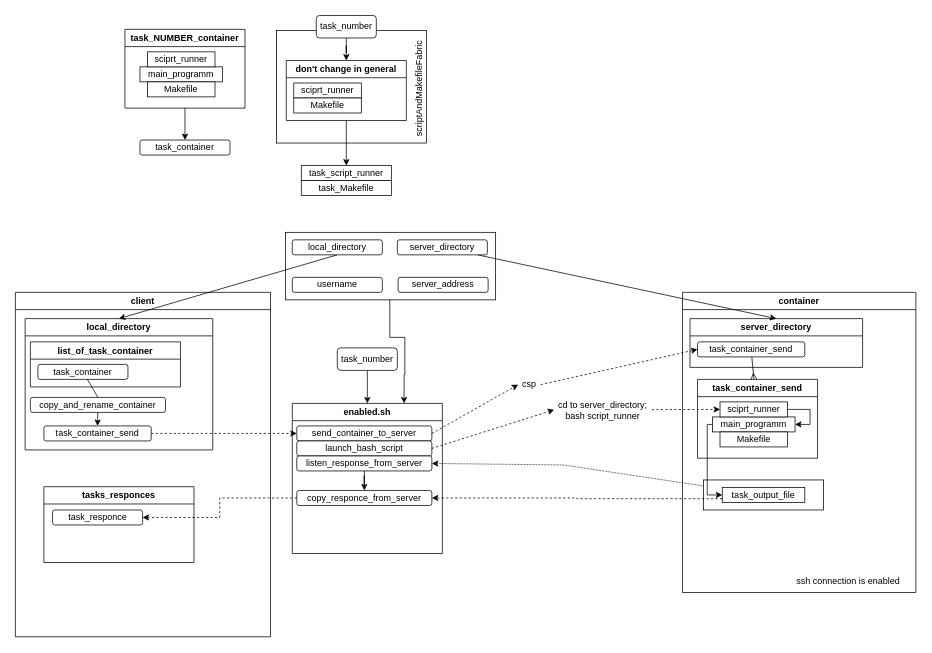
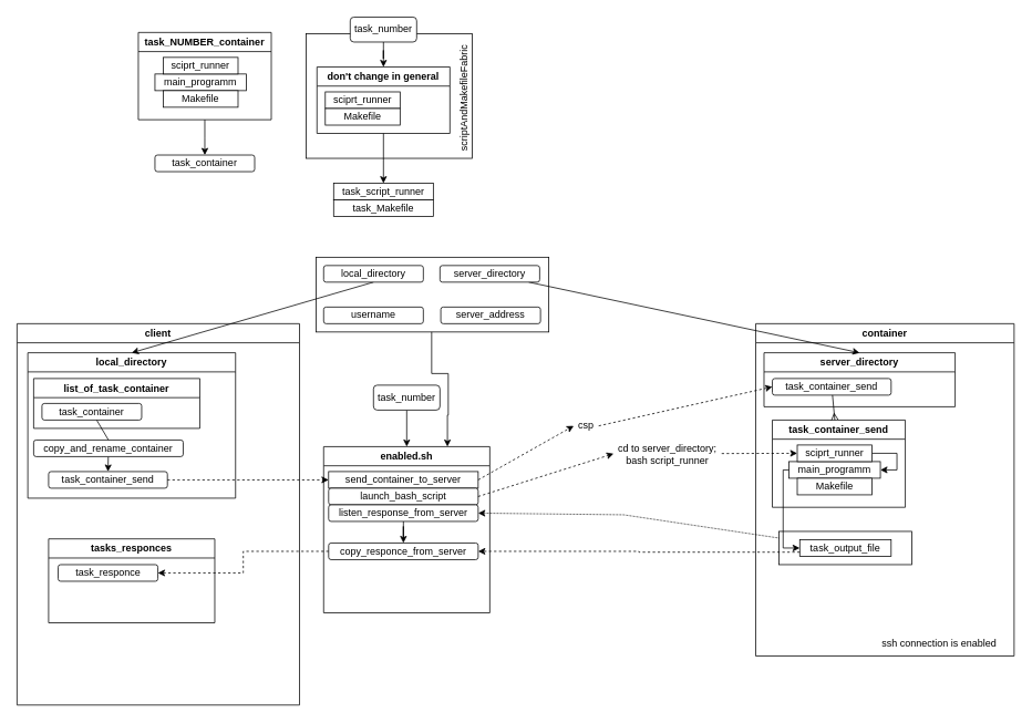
  <mxCell id="0" />
  <mxCell id="1" parent="0" />
  <mxCell id="2" value="" style="rounded=0;whiteSpace=wrap;html=1;" vertex="1" parent="1"><mxGeometry x="380" y="309" width="280" height="90" as="geometry" /></mxCell>
  <mxCell id="3" value="" style="whiteSpace=wrap;html=1;" vertex="1" parent="1"><mxGeometry x="368" y="40" width="200" height="150" as="geometry" /></mxCell>
  <mxCell id="4" style="edgeStyle=orthogonalEdgeStyle;rounded=0;orthogonalLoop=1;jettySize=auto;html=1;entryX=0.5;entryY=0;entryDx=0;entryDy=0;" edge="1" parent="1" source="5" target="14"><mxGeometry relative="1" as="geometry" /></mxCell>
  <mxCell id="5" value="task_number" style="rounded=1;whiteSpace=wrap;html=1;" vertex="1" parent="1"><mxGeometry x="421" y="20" width="80" height="30" as="geometry" /></mxCell>
  <mxCell id="6" style="edgeStyle=orthogonalEdgeStyle;rounded=0;orthogonalLoop=1;jettySize=auto;html=1;" edge="1" parent="1" source="7"><mxGeometry relative="1" as="geometry"><mxPoint x="246" y="186" as="targetPoint" /></mxGeometry></mxCell>
  <mxCell id="7" value="task_NUMBER_container" style="swimlane;whiteSpace=wrap;html=1;" vertex="1" parent="1"><mxGeometry x="166" y="38.5" width="160" height="105" as="geometry" /></mxCell>
  <mxCell id="8" value="main_programm" style="rounded=0;whiteSpace=wrap;html=1;" vertex="1" parent="7"><mxGeometry x="20" y="50" width="110" height="20" as="geometry" /></mxCell>
  <mxCell id="9" value="Makefile" style="rounded=0;whiteSpace=wrap;html=1;" vertex="1" parent="7"><mxGeometry x="30" y="70" width="90" height="20" as="geometry" /></mxCell>
  <mxCell id="10" value="sciprt_runner" style="rounded=0;whiteSpace=wrap;html=1;" vertex="1" parent="7"><mxGeometry x="30" y="30" width="90" height="20" as="geometry" /></mxCell>
  <mxCell id="11" value="sciprt_runner" style="rounded=0;whiteSpace=wrap;html=1;" vertex="1" parent="1"><mxGeometry x="391" y="110" width="90" height="20" as="geometry" /></mxCell>
  <mxCell id="12" value="Makefile" style="rounded=0;whiteSpace=wrap;html=1;" vertex="1" parent="1"><mxGeometry x="391" y="130" width="90" height="20" as="geometry" /></mxCell>
  <mxCell id="13" style="edgeStyle=orthogonalEdgeStyle;rounded=0;orthogonalLoop=1;jettySize=auto;html=1;exitX=0.5;exitY=1;exitDx=0;exitDy=0;" edge="1" parent="1" source="14" target="39"><mxGeometry relative="1" as="geometry" /></mxCell>
  <mxCell id="14" value="don't change in general" style="swimlane;whiteSpace=wrap;html=1;" vertex="1" parent="1"><mxGeometry x="381" y="80" width="160" height="80" as="geometry" /></mxCell>
  <mxCell id="15" value="client" style="swimlane;whiteSpace=wrap;html=1;" vertex="1" parent="1"><mxGeometry x="20" y="389" width="340" height="459" as="geometry" /></mxCell>
  <mxCell id="16" value="local_directory" style="swimlane;whiteSpace=wrap;html=1;" vertex="1" parent="15"><mxGeometry x="13" y="35" width="250" height="175" as="geometry" /></mxCell>
  <mxCell id="17" value="list_of_task_container" style="swimlane;whiteSpace=wrap;html=1;" vertex="1" parent="16"><mxGeometry x="7" y="31" width="200" height="60" as="geometry" /></mxCell>
  <mxCell id="18" value="task_container" style="rounded=1;whiteSpace=wrap;html=1;" vertex="1" parent="17"><mxGeometry x="10" y="30" width="120" height="20" as="geometry" /></mxCell>
  <mxCell id="19" style="rounded=0;orthogonalLoop=1;jettySize=auto;html=1;entryX=0.5;entryY=0;entryDx=0;entryDy=0;" edge="1" parent="16" source="20" target="22"><mxGeometry relative="1" as="geometry" /></mxCell>
  <mxCell id="20" value="copy_and_rename_container" style="rounded=1;whiteSpace=wrap;html=1;" vertex="1" parent="16"><mxGeometry x="7" y="105" width="180" height="20" as="geometry" /></mxCell>
  <mxCell id="21" style="rounded=0;orthogonalLoop=1;jettySize=auto;html=1;entryX=0.5;entryY=0;entryDx=0;entryDy=0;endArrow=none;endFill=0;" edge="1" parent="16" source="18" target="20"><mxGeometry relative="1" as="geometry" /></mxCell>
  <mxCell id="22" value="task_container_send" style="rounded=1;whiteSpace=wrap;html=1;" vertex="1" parent="16"><mxGeometry x="25" y="143" width="143" height="20" as="geometry" /></mxCell>
  <mxCell id="23" value="tasks_responces" style="swimlane;whiteSpace=wrap;html=1;" vertex="1" parent="15"><mxGeometry x="38" y="259" width="200" height="101" as="geometry" /></mxCell>
  <mxCell id="24" value="task_responce" style="rounded=1;whiteSpace=wrap;html=1;" vertex="1" parent="23"><mxGeometry x="11.5" y="31" width="120" height="20" as="geometry" /></mxCell>
  <mxCell id="25" value="container" style="swimlane;whiteSpace=wrap;html=1;" vertex="1" parent="1"><mxGeometry x="909" y="389" width="311" height="400" as="geometry" /></mxCell>
  <mxCell id="26" value="" style="whiteSpace=wrap;html=1;" vertex="1" parent="25"><mxGeometry x="28" y="250" width="160" height="40" as="geometry" /></mxCell>
  <mxCell id="27" value="server_directory" style="swimlane;whiteSpace=wrap;html=1;" vertex="1" parent="25"><mxGeometry x="10" y="35" width="230" height="65" as="geometry" /></mxCell>
  <mxCell id="28" value="task_container_send" style="rounded=1;whiteSpace=wrap;html=1;" vertex="1" parent="27"><mxGeometry x="10" y="31" width="143" height="20" as="geometry" /></mxCell>
  <mxCell id="29" value="task_container_send" style="swimlane;whiteSpace=wrap;html=1;" vertex="1" parent="25"><mxGeometry x="20" y="116" width="160" height="105" as="geometry" /></mxCell>
  <mxCell id="30" value="main_programm" style="rounded=0;whiteSpace=wrap;html=1;" vertex="1" parent="29"><mxGeometry x="20" y="50" width="110" height="20" as="geometry" /></mxCell>
  <mxCell id="31" value="Makefile" style="rounded=0;whiteSpace=wrap;html=1;" vertex="1" parent="29"><mxGeometry x="30" y="70" width="90" height="20" as="geometry" /></mxCell>
  <mxCell id="32" style="edgeStyle=orthogonalEdgeStyle;rounded=0;orthogonalLoop=1;jettySize=auto;html=1;entryX=1;entryY=0.5;entryDx=0;entryDy=0;" edge="1" parent="29" source="33" target="30"><mxGeometry relative="1" as="geometry"><Array as="points"><mxPoint x="150" y="40" /><mxPoint x="150" y="60" /></Array></mxGeometry></mxCell>
  <mxCell id="33" value="sciprt_runner" style="rounded=0;whiteSpace=wrap;html=1;" vertex="1" parent="29"><mxGeometry x="30" y="30" width="90" height="20" as="geometry" /></mxCell>
  <mxCell id="34" style="rounded=0;orthogonalLoop=1;jettySize=auto;html=1;endArrow=ERmany;endFill=0;" edge="1" parent="25" source="28" target="29"><mxGeometry relative="1" as="geometry" /></mxCell>
  <mxCell id="35" value="task_output_file" style="rounded=0;whiteSpace=wrap;html=1;" vertex="1" parent="25"><mxGeometry x="53" y="260" width="110" height="20" as="geometry" /></mxCell>
  <mxCell id="36" style="edgeStyle=orthogonalEdgeStyle;rounded=0;orthogonalLoop=1;jettySize=auto;html=1;entryX=0;entryY=0.5;entryDx=0;entryDy=0;" edge="1" parent="25" source="30" target="35"><mxGeometry relative="1" as="geometry"><Array as="points"><mxPoint x="33" y="176" /><mxPoint x="33" y="270" /></Array></mxGeometry></mxCell>
  <mxCell id="37" value="ssh connection is enabled" style="text;html=1;align=center;verticalAlign=middle;whiteSpace=wrap;rounded=0;" vertex="1" parent="25"><mxGeometry x="131" y="370" width="180" height="30" as="geometry" /></mxCell>
  <mxCell id="38" value="scriptAndMakefileFabric" style="text;html=1;align=center;verticalAlign=bottom;rounded=0;direction=north;flipH=0;fontStyle=0;horizontal=0;" vertex="1" parent="1"><mxGeometry x="537" y="88" width="30" height="60" as="geometry" /></mxCell>
  <mxCell id="39" value="task_script_runner" style="rounded=0;whiteSpace=wrap;html=1;" vertex="1" parent="1"><mxGeometry x="401" y="220" width="120" height="20" as="geometry" /></mxCell>
  <mxCell id="40" value="task_Makefile" style="rounded=0;whiteSpace=wrap;html=1;" vertex="1" parent="1"><mxGeometry x="401" y="240" width="120" height="20" as="geometry" /></mxCell>
  <mxCell id="41" value="task_container" style="rounded=1;whiteSpace=wrap;html=1;" vertex="1" parent="1"><mxGeometry x="186" y="186" width="120" height="20" as="geometry" /></mxCell>
  <mxCell id="42" style="rounded=0;orthogonalLoop=1;jettySize=auto;html=1;entryX=0.5;entryY=0;entryDx=0;entryDy=0;exitX=0.5;exitY=1;exitDx=0;exitDy=0;" edge="1" parent="1" source="43" target="16"><mxGeometry relative="1" as="geometry" /></mxCell>
  <mxCell id="43" value="local_directory" style="rounded=1;whiteSpace=wrap;html=1;" vertex="1" parent="1"><mxGeometry x="389" y="319" width="120" height="20" as="geometry" /></mxCell>
  <mxCell id="44" style="rounded=0;orthogonalLoop=1;jettySize=auto;html=1;entryX=0;entryY=0.5;entryDx=0;entryDy=0;dashed=1;exitX=1;exitY=0.5;exitDx=0;exitDy=0;" edge="1" parent="1" source="54" target="28"><mxGeometry relative="1" as="geometry" /></mxCell>
- <mxCell id="45" value="send_container_to_server" style="rounded=1;whiteSpace=wrap;html=1;" vertex="1" parent="1"><mxGeometry x="395" y="567" width="180" height="20" as="geometry" /></mxCell>
+ <mxCell id="45" value="send_container_to_server" style="whiteSpace=wrap;html=1;rounded=0;" vertex="1" parent="1"><mxGeometry x="395" y="567" width="180" height="20" as="geometry" /></mxCell>
  <mxCell id="46" style="edgeStyle=orthogonalEdgeStyle;rounded=0;orthogonalLoop=1;jettySize=auto;html=1;dashed=1;entryX=0;entryY=0.5;entryDx=0;entryDy=0;" edge="1" parent="1" source="22" target="45"><mxGeometry relative="1" as="geometry"><mxPoint x="480" y="577" as="targetPoint" /></mxGeometry></mxCell>
  <mxCell id="47" style="rounded=0;orthogonalLoop=1;jettySize=auto;html=1;entryX=0;entryY=0.5;entryDx=0;entryDy=0;dashed=1;" edge="1" parent="1" source="56" target="33"><mxGeometry relative="1" as="geometry"><mxPoint x="900" y="545.5" as="sourcePoint" /></mxGeometry></mxCell>
  <mxCell id="48" value="launch_bash_script" style="rounded=1;whiteSpace=wrap;html=1;" vertex="1" parent="1"><mxGeometry x="395" y="587" width="180" height="20" as="geometry" /></mxCell>
  <mxCell id="49" style="edgeStyle=orthogonalEdgeStyle;rounded=0;orthogonalLoop=1;jettySize=auto;html=1;entryX=0.5;entryY=0;entryDx=0;entryDy=0;" edge="1" parent="1" source="50" target="52"><mxGeometry relative="1" as="geometry" /></mxCell>
  <mxCell id="50" value="listen_response_from_server" style="rounded=1;whiteSpace=wrap;html=1;" vertex="1" parent="1"><mxGeometry x="395" y="607" width="180" height="20" as="geometry" /></mxCell>
  <mxCell id="51" value="enabled.sh" style="swimlane;whiteSpace=wrap;html=1;" vertex="1" parent="1"><mxGeometry x="389" y="537" width="200" height="200" as="geometry" /></mxCell>
  <mxCell id="52" value="copy_responce_from_server" style="rounded=1;whiteSpace=wrap;html=1;" vertex="1" parent="51"><mxGeometry x="6" y="116" width="180" height="20" as="geometry" /></mxCell>
  <mxCell id="53" value="" style="rounded=0;orthogonalLoop=1;jettySize=auto;html=1;entryX=0;entryY=0.5;entryDx=0;entryDy=0;dashed=1;exitX=1;exitY=0.5;exitDx=0;exitDy=0;" edge="1" parent="1" source="45" target="54"><mxGeometry relative="1" as="geometry"><mxPoint x="575" y="577" as="sourcePoint" /><mxPoint x="897" y="465" as="targetPoint" /></mxGeometry></mxCell>
  <mxCell id="54" value="csp" style="text;html=1;align=center;verticalAlign=middle;whiteSpace=wrap;rounded=0;" vertex="1" parent="1"><mxGeometry x="690" y="505" width="30" height="14" as="geometry" /></mxCell>
  <mxCell id="55" value="" style="rounded=0;orthogonalLoop=1;jettySize=auto;html=1;entryX=0;entryY=0.5;entryDx=0;entryDy=0;exitX=1;exitY=0.5;exitDx=0;exitDy=0;dashed=1;" edge="1" parent="1" source="48" target="56"><mxGeometry relative="1" as="geometry"><mxPoint x="575" y="597" as="sourcePoint" /><mxPoint x="927" y="545" as="targetPoint" /></mxGeometry></mxCell>
  <mxCell id="56" value="cd to server_directory;&lt;div&gt;bash script_runner&lt;/div&gt;" style="text;html=1;align=center;verticalAlign=middle;whiteSpace=wrap;rounded=0;" vertex="1" parent="1"><mxGeometry x="738" y="529" width="130" height="33" as="geometry" /></mxCell>
  <mxCell id="57" style="rounded=0;orthogonalLoop=1;jettySize=auto;html=1;entryX=1;entryY=0.5;entryDx=0;entryDy=0;dashed=1;dashPattern=1 1;" edge="1" parent="1" source="26" target="50"><mxGeometry relative="1" as="geometry"><Array as="points"><mxPoint x="750" y="619" /></Array></mxGeometry></mxCell>
  <mxCell id="58" style="edgeStyle=orthogonalEdgeStyle;rounded=0;orthogonalLoop=1;jettySize=auto;html=1;exitX=0;exitY=0.75;exitDx=0;exitDy=0;entryX=1;entryY=0.5;entryDx=0;entryDy=0;dashed=1;" edge="1" parent="1" source="35" target="52"><mxGeometry relative="1" as="geometry" /></mxCell>
  <mxCell id="59" style="edgeStyle=orthogonalEdgeStyle;rounded=0;orthogonalLoop=1;jettySize=auto;html=1;entryX=1;entryY=0.5;entryDx=0;entryDy=0;dashed=1;" edge="1" parent="1" source="52" target="24"><mxGeometry relative="1" as="geometry" /></mxCell>
  <mxCell id="60" style="edgeStyle=orthogonalEdgeStyle;rounded=0;orthogonalLoop=1;jettySize=auto;html=1;" edge="1" parent="1" source="61" target="51"><mxGeometry relative="1" as="geometry" /></mxCell>
  <mxCell id="61" value="task_number" style="rounded=1;whiteSpace=wrap;html=1;" vertex="1" parent="1"><mxGeometry x="449" y="463" width="80" height="30" as="geometry" /></mxCell>
  <mxCell id="62" style="rounded=0;orthogonalLoop=1;jettySize=auto;html=1;entryX=0.5;entryY=0;entryDx=0;entryDy=0;" edge="1" parent="1" source="63" target="27"><mxGeometry relative="1" as="geometry" /></mxCell>
  <mxCell id="63" value="server_directory" style="rounded=1;whiteSpace=wrap;html=1;" vertex="1" parent="1"><mxGeometry x="529" y="319" width="120" height="20" as="geometry" /></mxCell>
  <mxCell id="64" value="username" style="rounded=1;whiteSpace=wrap;html=1;" vertex="1" parent="1"><mxGeometry x="389" y="369" width="120" height="20" as="geometry" /></mxCell>
  <mxCell id="65" value="server_address" style="rounded=1;whiteSpace=wrap;html=1;" vertex="1" parent="1"><mxGeometry x="530" y="369" width="120" height="20" as="geometry" /></mxCell>
  <mxCell id="66" style="edgeStyle=orthogonalEdgeStyle;rounded=0;orthogonalLoop=1;jettySize=auto;html=1;entryX=0.75;entryY=0;entryDx=0;entryDy=0;" edge="1" parent="1"><mxGeometry relative="1" as="geometry"><mxPoint x="519" y="399" as="sourcePoint" /><mxPoint x="538" y="537" as="targetPoint" /><Array as="points"><mxPoint x="519" y="449" /><mxPoint x="539" y="449" /><mxPoint x="539" y="499" /><mxPoint x="538" y="499" /></Array></mxGeometry></mxCell>
